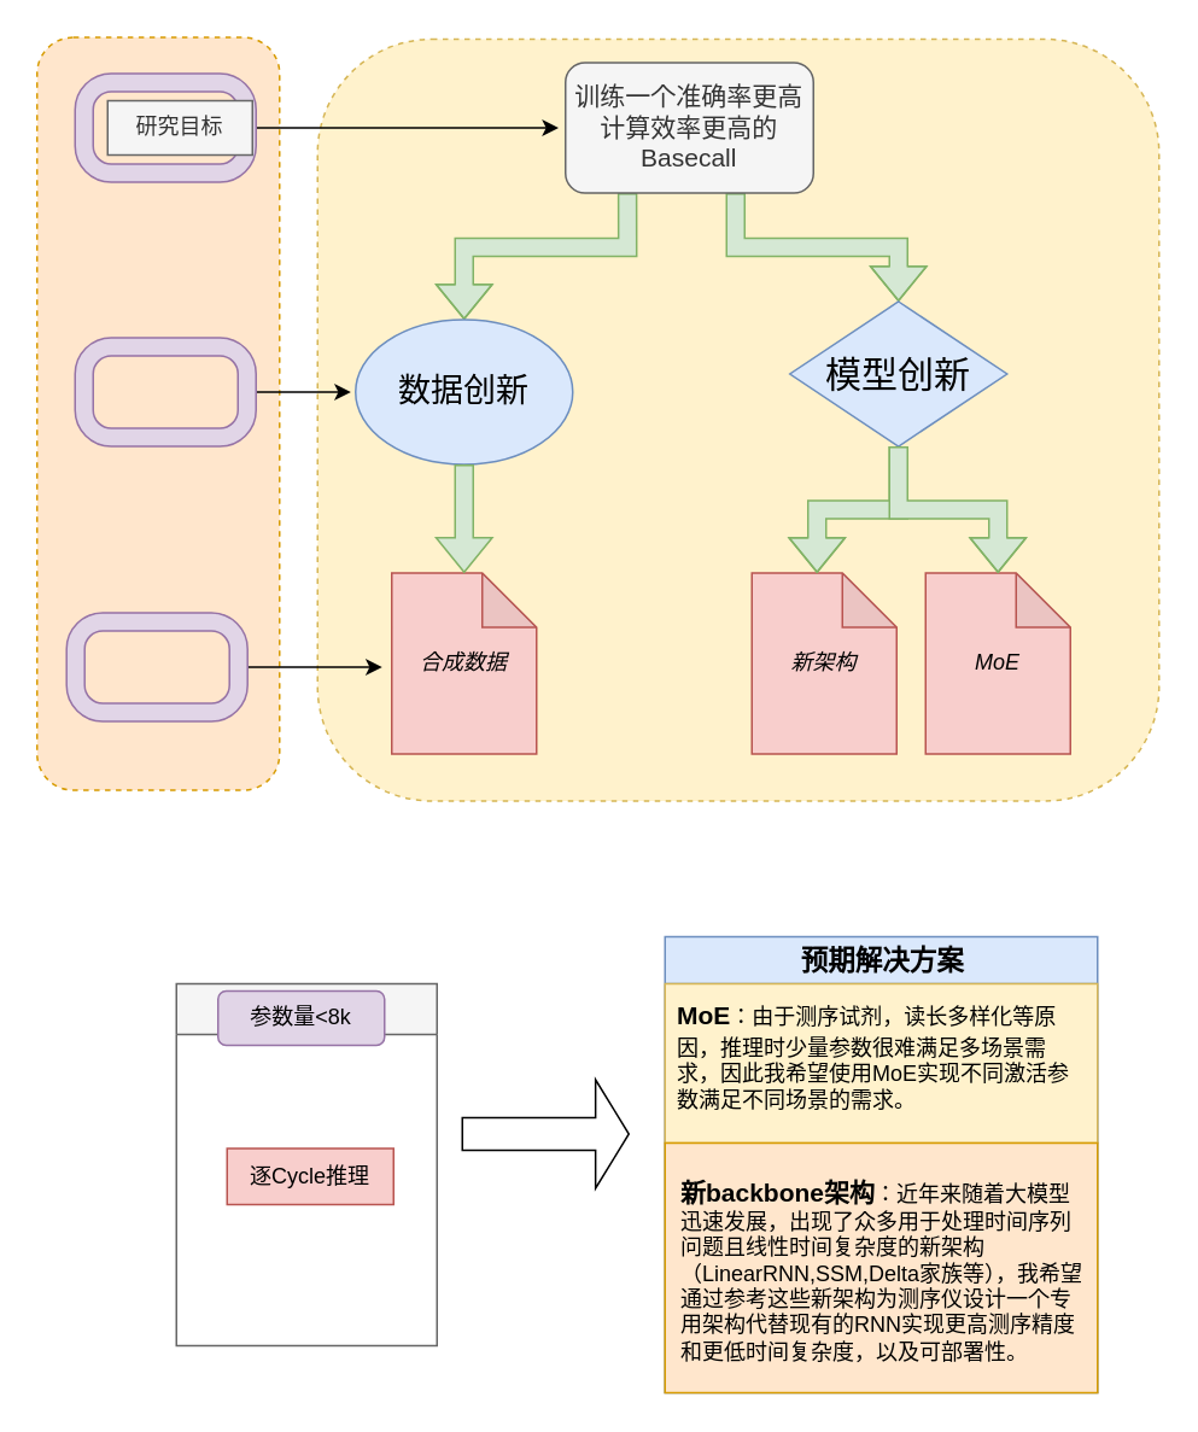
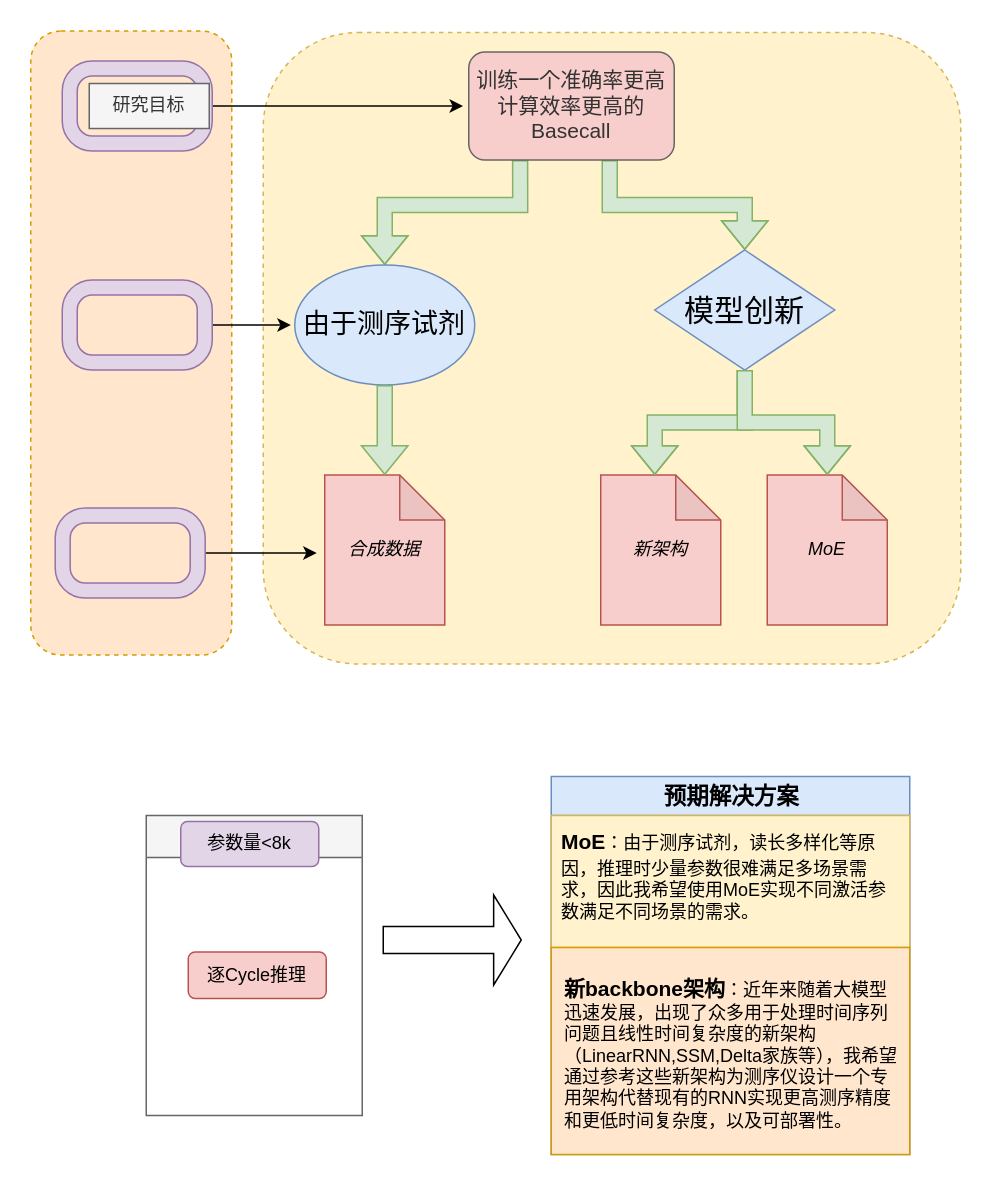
  <mxCell id="0" />
  <mxCell id="1" parent="0" />
  <mxCell id="2" value="" style="rounded=1;whiteSpace=wrap;html=1;dashed=1;fillColor=#ffe6cc;strokeColor=#d79b00;" vertex="1" parent="1"><mxGeometry x="20" y="20" width="134" height="416" as="geometry" /></mxCell>
  <mxCell id="3" value="" style="rounded=1;whiteSpace=wrap;html=1;dashed=1;fillColor=#fff2cc;strokeColor=#d6b656;" vertex="1" parent="1"><mxGeometry x="175" y="21" width="465" height="421" as="geometry" /></mxCell>
  <mxCell id="4" style="edgeStyle=orthogonalEdgeStyle;shape=flexArrow;rounded=0;orthogonalLoop=1;jettySize=auto;html=1;exitX=0.25;exitY=1;exitDx=0;exitDy=0;entryX=0.5;entryY=0;entryDx=0;entryDy=0;fillColor=#d5e8d4;strokeColor=#82b366;" edge="1" parent="1" source="6" target="7"><mxGeometry relative="1" as="geometry"><Array as="points"><mxPoint x="346" y="136" /><mxPoint x="256" y="136" /></Array></mxGeometry></mxCell>
  <mxCell id="5" style="edgeStyle=orthogonalEdgeStyle;shape=flexArrow;rounded=0;orthogonalLoop=1;jettySize=auto;html=1;entryX=0.5;entryY=0;entryDx=0;entryDy=0;fillColor=#d5e8d4;strokeColor=#82b366;" edge="1" parent="1" target="8"><mxGeometry relative="1" as="geometry"><mxPoint x="406" y="106" as="sourcePoint" /><mxPoint x="496" y="216" as="targetPoint" /><Array as="points"><mxPoint x="406" y="136" /><mxPoint x="496" y="136" /></Array></mxGeometry></mxCell>
- <mxCell id="6" value="&lt;font style=&quot;font-size: 14px;&quot;&gt;训练一个准确率更高计算效率更高的Basecall&lt;/font&gt;" style="rounded=1;whiteSpace=wrap;html=1;fillColor=#f5f5f5;strokeColor=#666666;fontColor=#333333;" vertex="1" parent="1"><mxGeometry x="312" y="34" width="137" height="72" as="geometry" /></mxCell>
- <mxCell id="7" value="&lt;font style=&quot;font-size: 18px;&quot;&gt;数据创新&lt;/font&gt;" style="ellipse;whiteSpace=wrap;html=1;fillColor=#dae8fc;strokeColor=#6c8ebf;" vertex="1" parent="1"><mxGeometry x="196" y="176" width="120" height="80" as="geometry" /></mxCell>
+ <mxCell id="6" value="&lt;font style=&quot;font-size: 14px;&quot;&gt;训练一个准确率更高计算效率更高的Basecall&lt;/font&gt;" style="rounded=1;whiteSpace=wrap;html=1;fillColor=#f8cecc;strokeColor=#666666;fontColor=#333333;" vertex="1" parent="1"><mxGeometry x="312" y="34" width="137" height="72" as="geometry" /></mxCell>
+ <mxCell id="7" value="&lt;font style=&quot;font-size: 18px;&quot;&gt;由于测序试剂&lt;/font&gt;" style="ellipse;whiteSpace=wrap;html=1;fillColor=#dae8fc;strokeColor=#6c8ebf;" vertex="1" parent="1"><mxGeometry x="196" y="176" width="120" height="80" as="geometry" /></mxCell>
  <mxCell id="8" value="&lt;font style=&quot;font-size: 20px;&quot;&gt;模型创新&lt;/font&gt;" style="rhombus;whiteSpace=wrap;html=1;fillColor=#dae8fc;strokeColor=#6c8ebf;" vertex="1" parent="1"><mxGeometry x="436" y="166" width="120" height="80" as="geometry" /></mxCell>
  <mxCell id="9" value="&lt;i&gt;合成数据&lt;/i&gt;" style="shape=note;whiteSpace=wrap;html=1;backgroundOutline=1;darkOpacity=0.05;fillColor=#f8cecc;strokeColor=#b85450;" vertex="1" parent="1"><mxGeometry x="216" y="316" width="80" height="100" as="geometry" /></mxCell>
- <mxCell id="10" value="&lt;i&gt;新架构&lt;/i&gt;" style="shape=note;whiteSpace=wrap;html=1;backgroundOutline=1;darkOpacity=0.05;fillColor=#f8cecc;strokeColor=#b85450;" vertex="1" parent="1"><mxGeometry x="415" y="316" width="80" height="100" as="geometry" /></mxCell>
+ <mxCell id="10" value="&lt;i&gt;新架构&lt;/i&gt;" style="shape=note;whiteSpace=wrap;html=1;backgroundOutline=1;darkOpacity=0.05;fillColor=#f8cecc;strokeColor=#b85450;" vertex="1" parent="1"><mxGeometry x="400" y="316" width="80" height="100" as="geometry" /></mxCell>
  <mxCell id="11" value="&lt;i&gt;MoE&lt;/i&gt;" style="shape=note;whiteSpace=wrap;html=1;backgroundOutline=1;darkOpacity=0.05;fillColor=#f8cecc;strokeColor=#b85450;" vertex="1" parent="1"><mxGeometry x="511" y="316" width="80" height="100" as="geometry" /></mxCell>
  <mxCell id="12" style="edgeStyle=orthogonalEdgeStyle;shape=flexArrow;rounded=0;orthogonalLoop=1;jettySize=auto;html=1;entryX=0.45;entryY=0;entryDx=0;entryDy=0;entryPerimeter=0;exitX=0.5;exitY=1;exitDx=0;exitDy=0;fillColor=#d5e8d4;strokeColor=#82b366;" edge="1" parent="1" source="8" target="10"><mxGeometry relative="1" as="geometry"><mxPoint x="576" y="306" as="sourcePoint" /></mxGeometry></mxCell>
  <mxCell id="13" style="edgeStyle=orthogonalEdgeStyle;shape=flexArrow;rounded=0;orthogonalLoop=1;jettySize=auto;html=1;entryX=0.5;entryY=0;entryDx=0;entryDy=0;entryPerimeter=0;fillColor=#d5e8d4;strokeColor=#82b366;" edge="1" parent="1" source="8" target="11"><mxGeometry relative="1" as="geometry" /></mxCell>
  <mxCell id="14" style="edgeStyle=orthogonalEdgeStyle;shape=flexArrow;rounded=0;orthogonalLoop=1;jettySize=auto;html=1;entryX=0.5;entryY=0;entryDx=0;entryDy=0;entryPerimeter=0;fillColor=#d5e8d4;strokeColor=#82b366;" edge="1" parent="1" source="7" target="9"><mxGeometry relative="1" as="geometry" /></mxCell>
  <mxCell id="15" style="edgeStyle=orthogonalEdgeStyle;rounded=0;orthogonalLoop=1;jettySize=auto;html=1;" edge="1" parent="1" source="16"><mxGeometry relative="1" as="geometry"><mxPoint x="308.159" y="70" as="targetPoint" /></mxGeometry></mxCell>
  <mxCell id="16" value="" style="verticalLabelPosition=bottom;verticalAlign=top;html=1;shape=mxgraph.basic.rounded_frame;dx=10;whiteSpace=wrap;fillColor=#e1d5e7;strokeColor=#9673a6;" vertex="1" parent="1"><mxGeometry x="41" y="40" width="100" height="60" as="geometry" /></mxCell>
  <mxCell id="17" value="研究目标" style="text;strokeColor=#666666;align=center;fillColor=#f5f5f5;html=1;verticalAlign=middle;whiteSpace=wrap;rounded=0;fontColor=#333333;" vertex="1" parent="1"><mxGeometry x="58.999" y="55.005" width="80" height="30" as="geometry" /></mxCell>
  <mxCell id="18" style="edgeStyle=orthogonalEdgeStyle;rounded=0;orthogonalLoop=1;jettySize=auto;html=1;" edge="1" parent="1" source="19"><mxGeometry relative="1" as="geometry"><mxPoint x="193.365" y="216" as="targetPoint" /></mxGeometry></mxCell>
  <mxCell id="19" value="" style="verticalLabelPosition=bottom;verticalAlign=top;html=1;shape=mxgraph.basic.rounded_frame;dx=10;whiteSpace=wrap;fillColor=#e1d5e7;strokeColor=#9673a6;" vertex="1" parent="1"><mxGeometry x="41" y="186" width="100" height="60" as="geometry" /></mxCell>
  <mxCell id="20" style="edgeStyle=orthogonalEdgeStyle;rounded=0;orthogonalLoop=1;jettySize=auto;html=1;" edge="1" parent="1" source="21"><mxGeometry relative="1" as="geometry"><mxPoint x="210.635" y="368" as="targetPoint" /></mxGeometry></mxCell>
  <mxCell id="21" value="" style="verticalLabelPosition=bottom;verticalAlign=top;html=1;shape=mxgraph.basic.rounded_frame;dx=10;whiteSpace=wrap;fillColor=#e1d5e7;strokeColor=#9673a6;" vertex="1" parent="1"><mxGeometry x="36.3" y="338" width="100" height="60" as="geometry" /></mxCell>
  <mxCell id="22" value="模型约束条件" style="swimlane;whiteSpace=wrap;html=1;fillColor=#f5f5f5;fontColor=#333333;strokeColor=#666666;startSize=28;" vertex="1" parent="1"><mxGeometry x="97" y="543" width="144" height="200" as="geometry"><mxRectangle x="75" y="550" width="83" height="28" as="alternateBounds" /></mxGeometry></mxCell>
  <mxCell id="23" value="参数量&amp;lt;8k" style="rounded=1;whiteSpace=wrap;html=1;fillColor=#e1d5e7;strokeColor=#9673a6;" vertex="1" parent="22"><mxGeometry x="23" y="4" width="92" height="30" as="geometry" /></mxCell>
- <mxCell id="24" value="逐Cycle推理" style="whiteSpace=wrap;html=1;fillColor=#f8cecc;strokeColor=#b85450;rounded=0;" vertex="1" parent="22"><mxGeometry x="28" y="91" width="92" height="31" as="geometry" /></mxCell>
+ <mxCell id="24" value="逐Cycle推理" style="rounded=1;whiteSpace=wrap;html=1;fillColor=#f8cecc;strokeColor=#b85450;" vertex="1" parent="22"><mxGeometry x="28" y="91" width="92" height="31" as="geometry" /></mxCell>
  <mxCell id="25" value="&lt;b&gt;&lt;font style=&quot;font-size: 15px;&quot;&gt;预期解决方案&lt;/font&gt;&lt;/b&gt;" style="swimlane;fontStyle=0;childLayout=stackLayout;horizontal=1;startSize=26;fillColor=#dae8fc;horizontalStack=0;resizeParent=1;resizeParentMax=0;resizeLast=0;collapsible=1;marginBottom=0;html=1;strokeColor=#6c8ebf;" vertex="1" parent="1"><mxGeometry x="367" y="517" width="239" height="252" as="geometry" /></mxCell>
  <mxCell id="26" value="&lt;b&gt;&lt;font style=&quot;font-size: 14px;line-height:1.5;&quot;&gt;MoE&lt;/font&gt;&lt;/b&gt;：由于测序试剂，读长多样化等原因，推理时少量参数很难满足多场景需求，因此我希望使用MoE实现不同激活参数满足不同场景的需求。" style="text;strokeColor=#d6b656;fillColor=#fff2cc;align=left;verticalAlign=top;spacingLeft=4;spacingRight=4;overflow=hidden;rotatable=0;points=[[0,0.5],[1,0.5]];portConstraint=eastwest;whiteSpace=wrap;html=1;spacingTop=0;spacingBottom=3;spacing=3;" vertex="1" parent="25"><mxGeometry y="26" width="239" height="88" as="geometry" /></mxCell>
  <mxCell id="27" value="&lt;font face=&quot;Helvetica&quot;&gt;&lt;b style=&quot;&quot;&gt;&lt;font style=&quot;font-size: 14px;&quot;&gt;新backbone架构&lt;/font&gt;&lt;/b&gt;：&lt;span style=&quot;background-color: transparent;&quot;&gt;近年来随着大模型迅速发展，出现了众多用于处理时间序列问题且线性时间复杂度的新架构（LinearRNN,SSM,Delta家族等），我希望通过参考这些新架构为测序仪设计一个专用架构代替现有的RNN实现更高测序精度和更低时间复杂度，以及可部署性。&lt;/span&gt;&lt;/font&gt;&lt;div&gt;&lt;span style=&quot;background-color: transparent; color: light-dark(rgb(0, 0, 0), rgb(255, 255, 255));&quot;&gt;&lt;br&gt;&lt;/span&gt;&lt;/div&gt;" style="text;strokeColor=#d79b00;fillColor=#ffe6cc;align=left;verticalAlign=top;spacingLeft=4;spacingRight=4;overflow=hidden;rotatable=0;points=[[0,0.5],[1,0.5]];portConstraint=eastwest;whiteSpace=wrap;html=1;spacingBottom=1;spacingTop=10;spacing=5;" vertex="1" parent="25"><mxGeometry y="114" width="239" height="138" as="geometry" /></mxCell>
  <mxCell id="28" value="" style="shape=singleArrow;whiteSpace=wrap;html=1;" vertex="1" parent="1"><mxGeometry x="255" y="596" width="92" height="60" as="geometry" /></mxCell>
